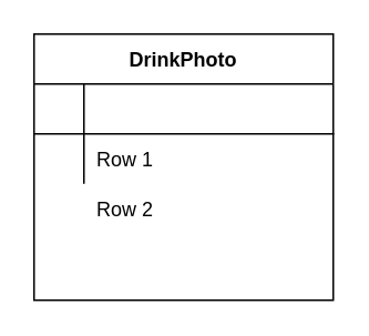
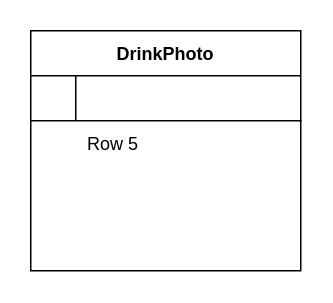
  <mxCell id="0" />
  <mxCell id="1" parent="0" />
  <mxCell id="2" value="DrinkPhoto" style="shape=table;startSize=30;container=1;collapsible=1;childLayout=tableLayout;fixedRows=1;rowLines=0;fontStyle=1;align=center;resizeLast=1;" parent="1" vertex="1"><mxGeometry x="20" y="20" width="180" height="160" as="geometry" /></mxCell>
  <mxCell id="3" value="" style="shape=partialRectangle;collapsible=0;dropTarget=0;pointerEvents=0;fillColor=none;top=0;left=0;bottom=1;right=0;points=[[0,0.5],[1,0.5]];portConstraint=eastwest;" parent="2" vertex="1"><mxGeometry y="30" width="180" height="30" as="geometry" /></mxCell>
  <mxCell id="4" value="" style="shape=partialRectangle;collapsible=0;dropTarget=0;pointerEvents=0;fillColor=none;top=0;left=0;bottom=0;right=0;points=[[0,0.5],[1,0.5]];portConstraint=eastwest;" parent="2" vertex="1"><mxGeometry y="60" width="180" height="30" as="geometry" /></mxCell>
  <mxCell id="5" value="" style="shape=partialRectangle;connectable=0;fillColor=none;top=0;left=0;bottom=0;right=0;editable=1;overflow=hidden;" parent="4" vertex="1"><mxGeometry width="30" height="30" as="geometry" /></mxCell>
- <mxCell id="6" value="Row 1" style="shape=partialRectangle;connectable=0;fillColor=none;top=0;left=0;bottom=0;right=0;align=left;spacingLeft=6;overflow=hidden;" parent="4" vertex="1"><mxGeometry x="30" width="150" height="30" as="geometry" /></mxCell>
+ <mxCell id="6" value="Row 5" style="shape=partialRectangle;connectable=0;fillColor=none;top=0;left=0;bottom=0;right=0;align=left;spacingLeft=6;overflow=hidden;" parent="4" vertex="1"><mxGeometry x="30" width="150" height="30" as="geometry" /></mxCell>
  <mxCell id="7" value="" style="shape=partialRectangle;collapsible=0;dropTarget=0;pointerEvents=0;fillColor=none;top=0;left=0;bottom=0;right=0;points=[[0,0.5],[1,0.5]];portConstraint=eastwest;" parent="2" vertex="1"><mxGeometry y="90" width="180" height="30" as="geometry" /></mxCell>
  <mxCell id="8" value="" style="shape=partialRectangle;connectable=0;fillColor=none;top=0;left=0;bottom=0;right=0;editable=1;overflow=hidden;" parent="7" vertex="1"><mxGeometry width="30" height="30" as="geometry" /></mxCell>
- <mxCell id="9" value="Row 2" style="shape=partialRectangle;connectable=0;fillColor=none;top=0;left=0;bottom=0;right=0;align=left;spacingLeft=6;overflow=hidden;" parent="7" vertex="1"><mxGeometry x="30" width="150" height="30" as="geometry" /></mxCell>
  <mxCell id="10" value="" style="shape=partialRectangle;collapsible=0;dropTarget=0;pointerEvents=0;fillColor=none;top=0;left=0;bottom=0;right=0;points=[[0,0.5],[1,0.5]];portConstraint=eastwest;" parent="2" vertex="1"><mxGeometry y="120" width="180" height="30" as="geometry" /></mxCell>
  <mxCell id="11" value="" style="shape=partialRectangle;connectable=0;fillColor=none;top=0;left=0;bottom=0;right=0;editable=1;overflow=hidden;" parent="10" vertex="1"><mxGeometry width="30" height="30" as="geometry" /></mxCell>
